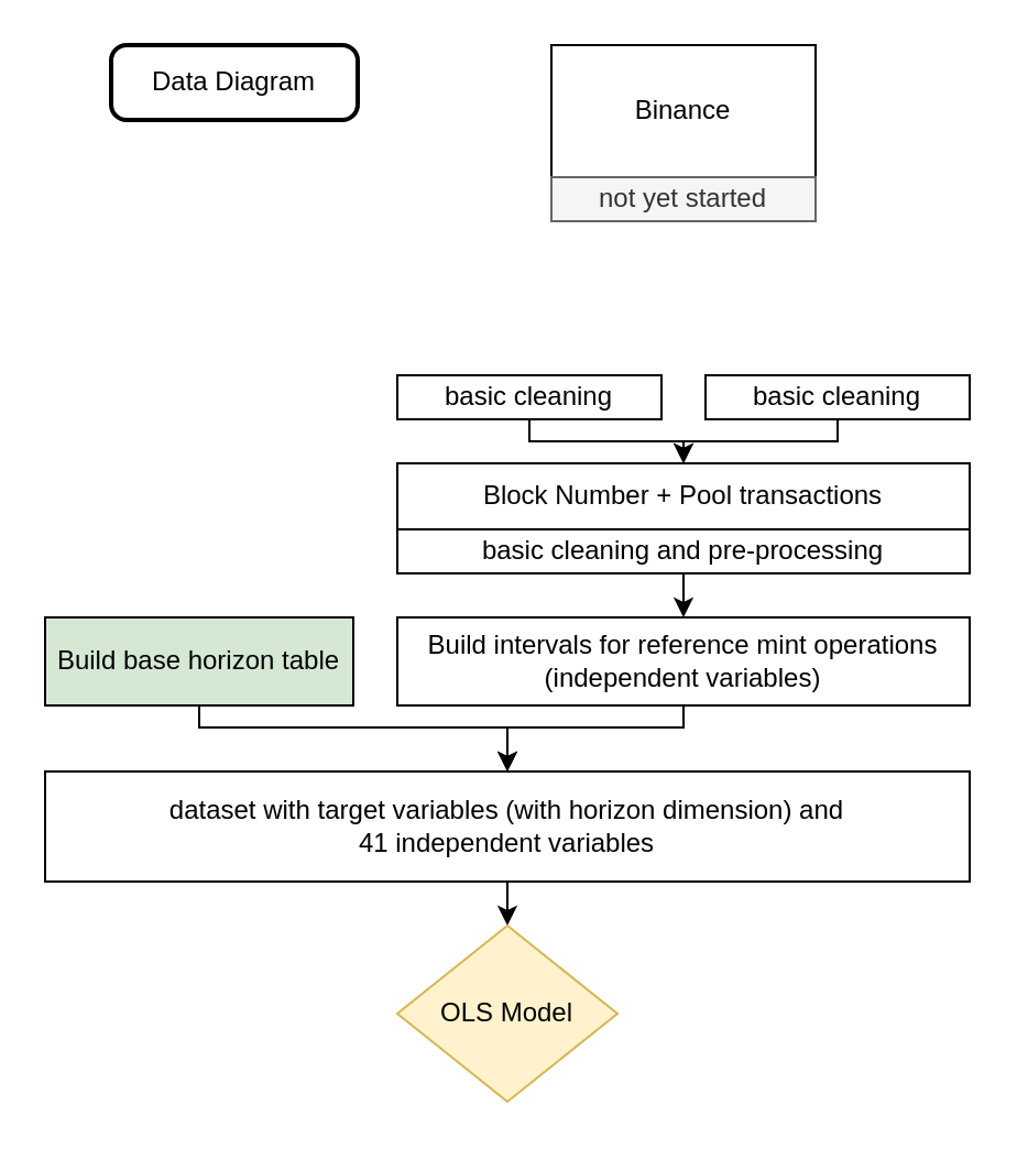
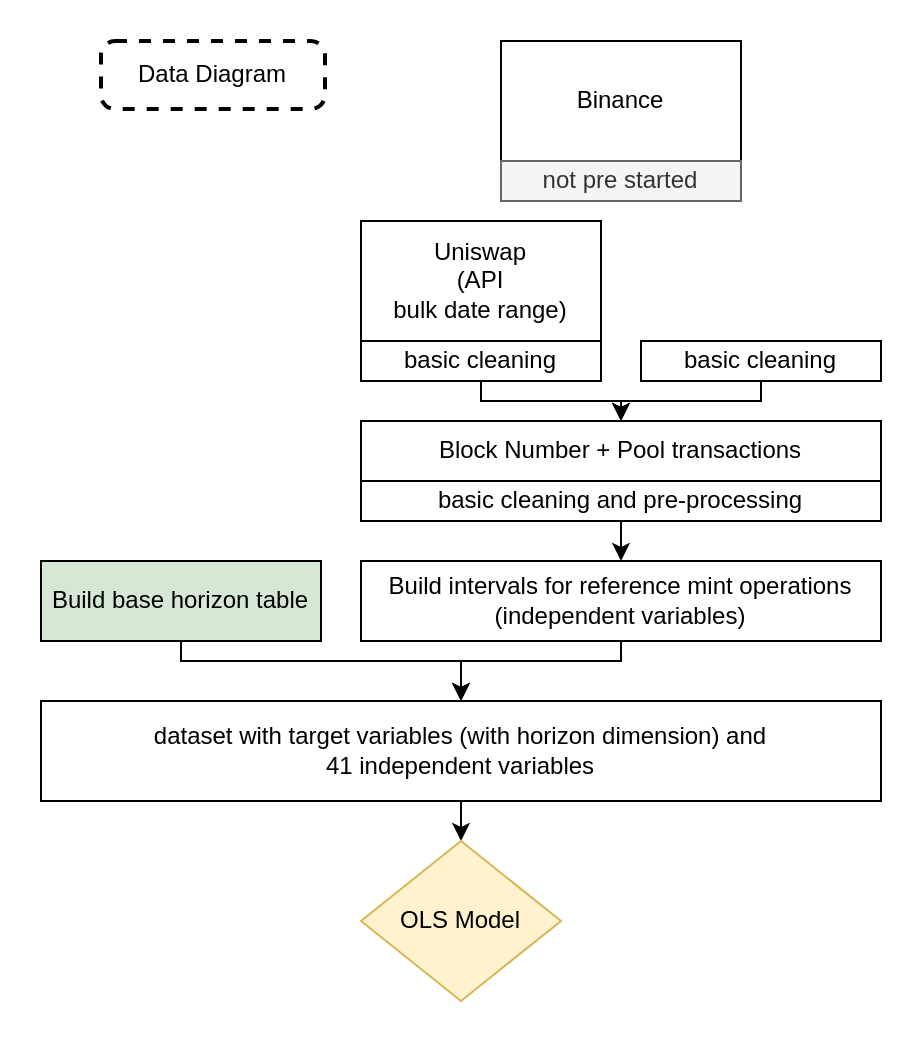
  <mxCell id="0" />
  <mxCell id="1" parent="0" />
- <mxCell id="2" value="Data Diagram" style="rounded=1;absoluteArcSize=1;arcSize=14;whiteSpace=wrap;strokeWidth=2;" parent="1" vertex="1"><mxGeometry width="112" height="34" as="geometry" x="50" y="20" /></mxCell>
+ <mxCell id="2" value="Data Diagram" style="rounded=1;absoluteArcSize=1;arcSize=14;whiteSpace=wrap;strokeWidth=2;dashed=1;" parent="1" vertex="1"><mxGeometry width="112" height="34" as="geometry" x="50" y="20" /></mxCell>
  <mxCell id="3" value="Binance" style="rounded=0;whiteSpace=wrap;html=1;" vertex="1" parent="1"><mxGeometry x="250" width="120" height="60" as="geometry" y="20" /></mxCell>
+ <mxCell id="4" value="Uniswap&lt;br&gt;(API&lt;br&gt;bulk date range)" style="rounded=0;whiteSpace=wrap;html=1;" vertex="1" parent="1"><mxGeometry x="180" y="110" width="120" height="60" as="geometry" /></mxCell>
  <mxCell id="5" value="Block Number + Pool transactions" style="rounded=0;whiteSpace=wrap;html=1;" vertex="1" parent="1"><mxGeometry x="180" y="210" width="260" height="30" as="geometry" /></mxCell>
  <mxCell id="6" style="edgeStyle=orthogonalEdgeStyle;rounded=0;orthogonalLoop=1;jettySize=auto;html=1;exitX=0.5;exitY=1;exitDx=0;exitDy=0;entryX=0.5;entryY=0;entryDx=0;entryDy=0;" edge="1" parent="1" source="7" target="5"><mxGeometry relative="1" as="geometry"><Array as="points"><mxPoint x="240" y="200" /><mxPoint x="310" y="200" /></Array></mxGeometry></mxCell>
  <mxCell id="7" value="basic cleaning" style="rounded=0;whiteSpace=wrap;html=1;" vertex="1" parent="1"><mxGeometry x="180" y="170" width="120" height="20" as="geometry" /></mxCell>
  <mxCell id="8" style="edgeStyle=orthogonalEdgeStyle;rounded=0;orthogonalLoop=1;jettySize=auto;html=1;exitX=0.5;exitY=1;exitDx=0;exitDy=0;entryX=0.5;entryY=0;entryDx=0;entryDy=0;" edge="1" parent="1" source="9" target="5"><mxGeometry relative="1" as="geometry"><Array as="points"><mxPoint x="380" y="200" /><mxPoint x="310" y="200" /></Array></mxGeometry></mxCell>
  <mxCell id="9" value="basic cleaning" style="rounded=0;whiteSpace=wrap;html=1;" vertex="1" parent="1"><mxGeometry x="320" y="170" width="120" height="20" as="geometry" /></mxCell>
  <mxCell id="10" style="edgeStyle=orthogonalEdgeStyle;rounded=0;orthogonalLoop=1;jettySize=auto;html=1;exitX=0.5;exitY=1;exitDx=0;exitDy=0;entryX=0.5;entryY=0;entryDx=0;entryDy=0;" edge="1" parent="1" source="11" target="13"><mxGeometry relative="1" as="geometry" /></mxCell>
  <mxCell id="11" value="basic cleaning and pre-processing" style="rounded=0;whiteSpace=wrap;html=1;" vertex="1" parent="1"><mxGeometry x="180" y="240" width="260" height="20" as="geometry" /></mxCell>
  <mxCell id="12" style="edgeStyle=orthogonalEdgeStyle;rounded=0;orthogonalLoop=1;jettySize=auto;html=1;exitX=0.5;exitY=1;exitDx=0;exitDy=0;entryX=0.5;entryY=0;entryDx=0;entryDy=0;" edge="1" parent="1" source="13" target="17"><mxGeometry relative="1" as="geometry"><Array as="points"><mxPoint x="310" y="330" /><mxPoint x="230" y="330" /></Array></mxGeometry></mxCell>
  <mxCell id="13" value="Build intervals for reference mint operations (independent variables)" style="rounded=0;whiteSpace=wrap;html=1;" vertex="1" parent="1"><mxGeometry x="180" y="280" width="260" height="40" as="geometry" /></mxCell>
  <mxCell id="14" style="edgeStyle=orthogonalEdgeStyle;rounded=0;orthogonalLoop=1;jettySize=auto;html=1;exitX=0.5;exitY=1;exitDx=0;exitDy=0;entryX=0.5;entryY=0;entryDx=0;entryDy=0;" edge="1" parent="1" source="15" target="17"><mxGeometry relative="1" as="geometry"><Array as="points"><mxPoint x="90" y="330" /><mxPoint x="230" y="330" /></Array></mxGeometry></mxCell>
  <mxCell id="15" value="Build base horizon table" style="rounded=0;whiteSpace=wrap;html=1;fillColor=#d5e8d4;" vertex="1" parent="1"><mxGeometry x="20" y="280" width="140" height="40" as="geometry" /></mxCell>
  <mxCell id="16" style="edgeStyle=orthogonalEdgeStyle;rounded=0;orthogonalLoop=1;jettySize=auto;html=1;exitX=0.5;exitY=1;exitDx=0;exitDy=0;entryX=0.5;entryY=0;entryDx=0;entryDy=0;" edge="1" parent="1" source="17" target="19"><mxGeometry relative="1" as="geometry" /></mxCell>
  <mxCell id="17" value="dataset with target variables (with horizon dimension) and&lt;br&gt;41 independent variables" style="rounded=0;whiteSpace=wrap;html=1;" vertex="1" parent="1"><mxGeometry x="20" y="350" width="420" height="50" as="geometry" /></mxCell>
- <mxCell id="18" value="not yet started" style="rounded=0;whiteSpace=wrap;html=1;fillColor=#f5f5f5;fontColor=#333333;strokeColor=#666666;" vertex="1" parent="1"><mxGeometry x="250" y="80" width="120" height="20" as="geometry" /></mxCell>
+ <mxCell id="18" value="not pre started" style="rounded=0;whiteSpace=wrap;html=1;fillColor=#f5f5f5;fontColor=#333333;strokeColor=#666666;" vertex="1" parent="1"><mxGeometry x="250" y="80" width="120" height="20" as="geometry" /></mxCell>
  <mxCell id="19" value="OLS Model" style="rhombus;whiteSpace=wrap;html=1;fillColor=#fff2cc;strokeColor=#d6b656;" vertex="1" parent="1"><mxGeometry x="180" y="420" width="100" height="80" as="geometry" /></mxCell>
